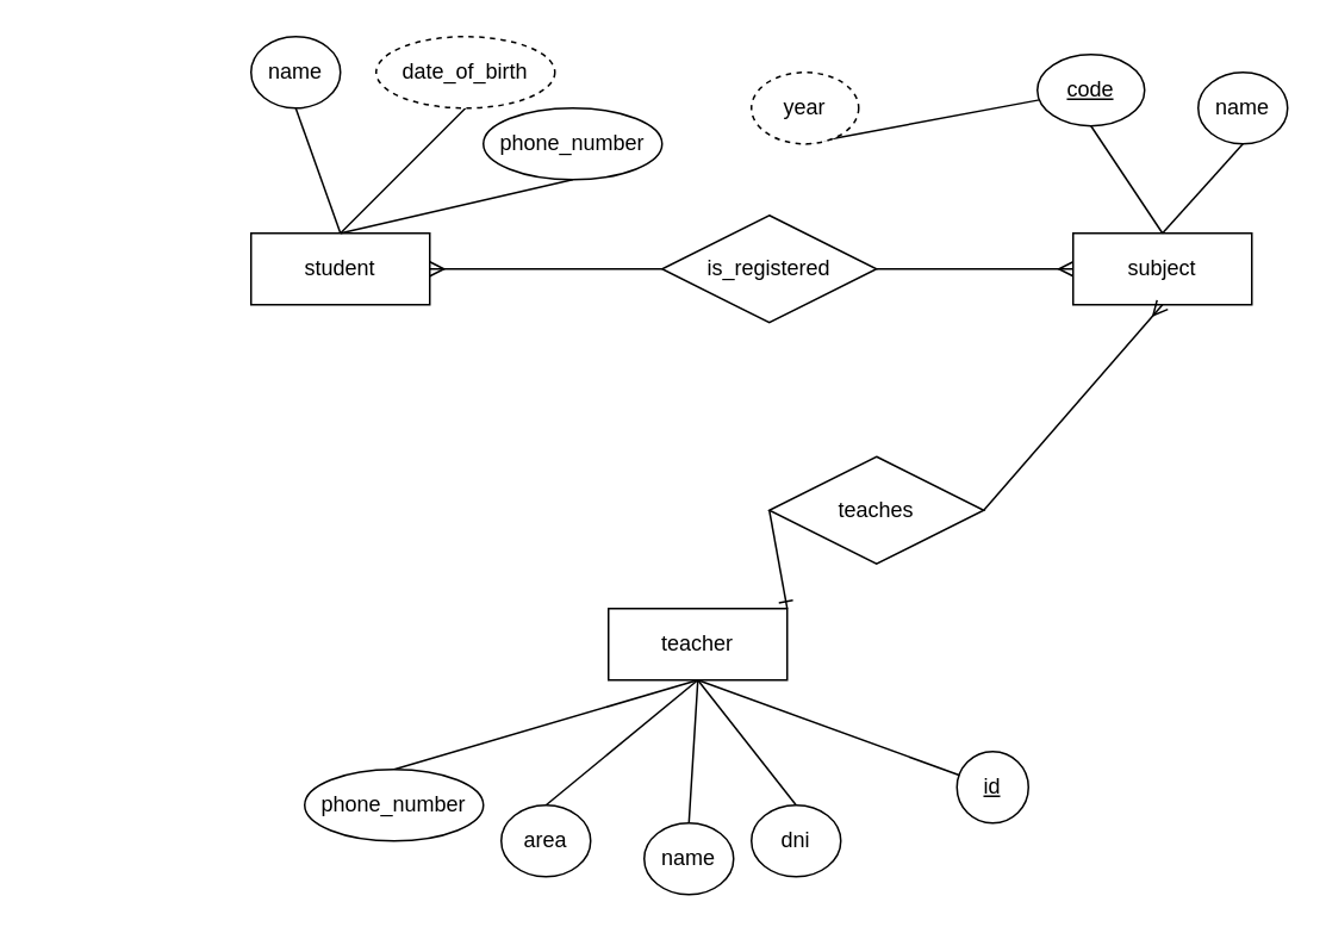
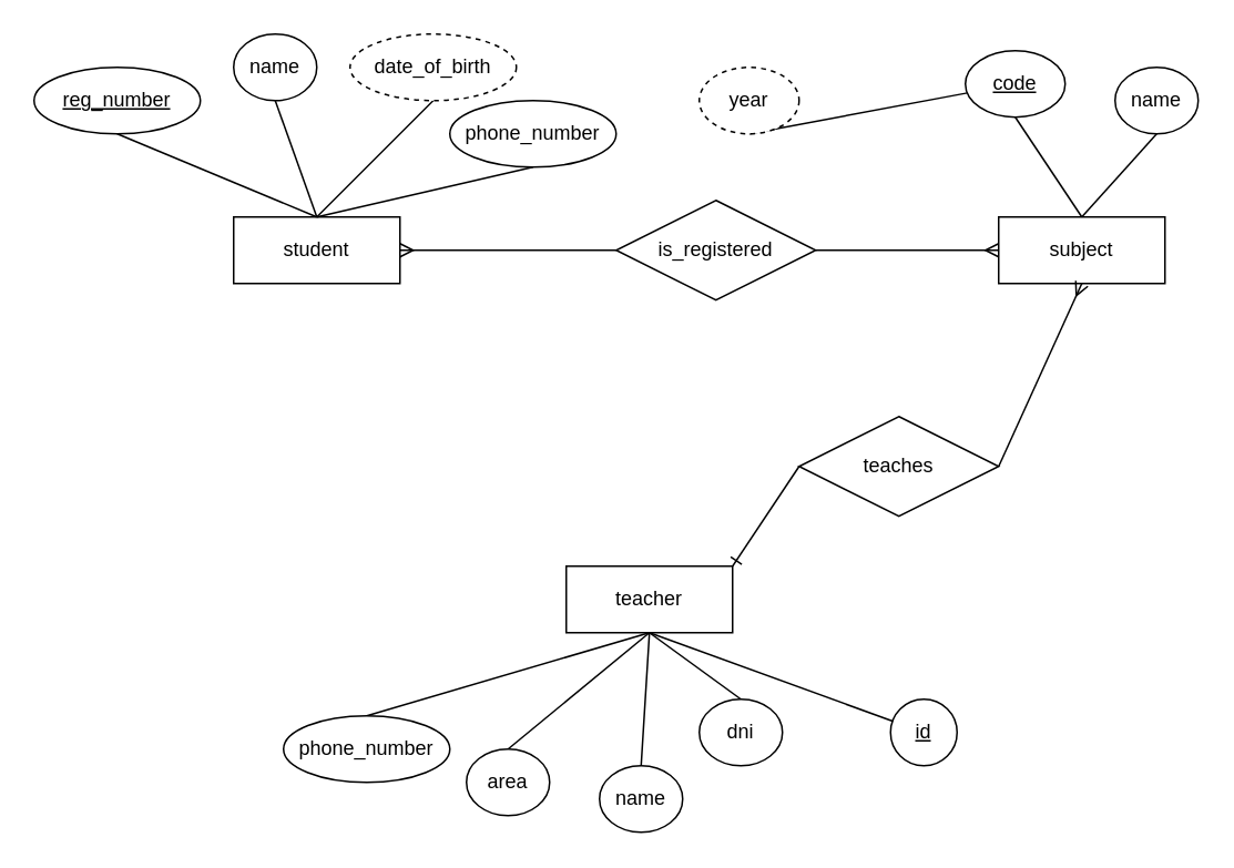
  <mxCell id="0" />
  <mxCell id="1" parent="0" />
  <mxCell id="2" value="student" style="whiteSpace=wrap;html=1;align=center;" vertex="1" parent="1"><mxGeometry x="140" y="130" width="100" height="40" as="geometry" /></mxCell>
+ <mxCell id="3" style="rounded=0;orthogonalLoop=1;jettySize=auto;html=1;exitX=0.5;exitY=1;exitDx=0;exitDy=0;entryX=0.5;entryY=0;entryDx=0;entryDy=0;endArrow=none;endFill=0;" edge="1" parent="1" source="4" target="2"><mxGeometry relative="1" as="geometry" /></mxCell>
+ <mxCell id="4" value="&lt;u&gt;reg_number&lt;/u&gt;" style="ellipse;whiteSpace=wrap;html=1;align=center;" vertex="1" parent="1"><mxGeometry x="20" y="40" width="100" height="40" as="geometry" /></mxCell>
  <mxCell id="5" style="edgeStyle=none;rounded=0;orthogonalLoop=1;jettySize=auto;html=1;exitX=0.5;exitY=1;exitDx=0;exitDy=0;endArrow=none;endFill=0;" edge="1" parent="1" source="6"><mxGeometry relative="1" as="geometry"><mxPoint x="190" y="130" as="targetPoint" /></mxGeometry></mxCell>
  <mxCell id="6" value="name" style="ellipse;whiteSpace=wrap;html=1;align=center;" vertex="1" parent="1"><mxGeometry x="140" y="20" width="50" height="40" as="geometry" /></mxCell>
  <mxCell id="7" style="edgeStyle=none;rounded=0;orthogonalLoop=1;jettySize=auto;html=1;exitX=0.5;exitY=1;exitDx=0;exitDy=0;endArrow=none;endFill=0;" edge="1" parent="1" source="8"><mxGeometry relative="1" as="geometry"><mxPoint x="190" y="130" as="targetPoint" /></mxGeometry></mxCell>
  <mxCell id="8" value="date_of_birth" style="ellipse;whiteSpace=wrap;html=1;align=center;dashed=1;" vertex="1" parent="1"><mxGeometry x="210" y="20" width="100" height="40" as="geometry" /></mxCell>
  <mxCell id="9" style="edgeStyle=none;rounded=0;orthogonalLoop=1;jettySize=auto;html=1;exitX=0.5;exitY=1;exitDx=0;exitDy=0;endArrow=none;endFill=0;" edge="1" parent="1" source="10"><mxGeometry relative="1" as="geometry"><mxPoint x="190" y="130" as="targetPoint" /></mxGeometry></mxCell>
  <mxCell id="10" value="phone_number" style="ellipse;whiteSpace=wrap;html=1;align=center;" vertex="1" parent="1"><mxGeometry x="270" y="60" width="100" height="40" as="geometry" /></mxCell>
  <mxCell id="11" value="subject" style="whiteSpace=wrap;html=1;align=center;" vertex="1" parent="1"><mxGeometry x="600" y="130" width="100" height="40" as="geometry" /></mxCell>
  <mxCell id="12" style="edgeStyle=none;rounded=0;orthogonalLoop=1;jettySize=auto;html=1;exitX=0.5;exitY=1;exitDx=0;exitDy=0;endArrow=none;endFill=0;" edge="1" parent="1" source="13"><mxGeometry relative="1" as="geometry"><mxPoint x="650" y="130" as="targetPoint" /></mxGeometry></mxCell>
  <mxCell id="13" value="&lt;u&gt;code&lt;/u&gt;" style="ellipse;whiteSpace=wrap;html=1;align=center;" vertex="1" parent="1"><mxGeometry x="580" y="30" width="60" height="40" as="geometry" /></mxCell>
  <mxCell id="14" style="edgeStyle=none;rounded=0;orthogonalLoop=1;jettySize=auto;html=1;exitX=0.5;exitY=1;exitDx=0;exitDy=0;endArrow=none;endFill=0;entryX=0.5;entryY=0;entryDx=0;entryDy=0;" edge="1" parent="1" source="15" target="11"><mxGeometry relative="1" as="geometry"><mxPoint x="730" y="120" as="targetPoint" /></mxGeometry></mxCell>
  <mxCell id="15" value="name" style="ellipse;whiteSpace=wrap;html=1;align=center;" vertex="1" parent="1"><mxGeometry x="670" y="40" width="50" height="40" as="geometry" /></mxCell>
  <mxCell id="16" value="teacher" style="whiteSpace=wrap;html=1;align=center;" vertex="1" parent="1"><mxGeometry x="340" y="340" width="100" height="40" as="geometry" /></mxCell>
  <mxCell id="17" style="edgeStyle=none;rounded=0;orthogonalLoop=1;jettySize=auto;html=1;endArrow=none;endFill=0;entryX=0.5;entryY=1;entryDx=0;entryDy=0;" edge="1" parent="1" source="18" target="16"><mxGeometry relative="1" as="geometry"><mxPoint x="460" y="450" as="targetPoint" /></mxGeometry></mxCell>
  <mxCell id="18" value="&lt;u&gt;id&lt;/u&gt;" style="ellipse;whiteSpace=wrap;html=1;align=center;" vertex="1" parent="1"><mxGeometry x="535" y="420" width="40" height="40" as="geometry" /></mxCell>
  <mxCell id="19" style="edgeStyle=none;rounded=0;orthogonalLoop=1;jettySize=auto;html=1;exitX=0.5;exitY=0;exitDx=0;exitDy=0;endArrow=none;endFill=0;" edge="1" parent="1" source="20"><mxGeometry relative="1" as="geometry"><mxPoint x="390" y="380" as="targetPoint" /></mxGeometry></mxCell>
- <mxCell id="20" value="dni" style="ellipse;whiteSpace=wrap;html=1;align=center;" vertex="1" parent="1"><mxGeometry x="420" y="450" width="50" height="40" as="geometry" /></mxCell>
+ <mxCell id="20" value="dni" style="ellipse;whiteSpace=wrap;html=1;align=center;" vertex="1" parent="1"><mxGeometry x="420" y="420" width="50" height="40" as="geometry" /></mxCell>
  <mxCell id="21" style="edgeStyle=none;rounded=0;orthogonalLoop=1;jettySize=auto;html=1;exitX=0.5;exitY=0;exitDx=0;exitDy=0;endArrow=none;endFill=0;entryX=0.5;entryY=1;entryDx=0;entryDy=0;" edge="1" parent="1" source="22" target="16"><mxGeometry relative="1" as="geometry"><mxPoint x="180" y="380" as="targetPoint" /></mxGeometry></mxCell>
  <mxCell id="22" value="name" style="ellipse;whiteSpace=wrap;html=1;align=center;" vertex="1" parent="1"><mxGeometry x="360" y="460" width="50" height="40" as="geometry" /></mxCell>
  <mxCell id="23" style="edgeStyle=none;rounded=0;orthogonalLoop=1;jettySize=auto;html=1;exitX=0.5;exitY=0;exitDx=0;exitDy=0;endArrow=none;endFill=0;" edge="1" parent="1" source="24"><mxGeometry relative="1" as="geometry"><mxPoint x="390" y="380" as="targetPoint" /></mxGeometry></mxCell>
  <mxCell id="24" value="area" style="ellipse;whiteSpace=wrap;html=1;align=center;" vertex="1" parent="1"><mxGeometry x="280" y="450" width="50" height="40" as="geometry" /></mxCell>
  <mxCell id="25" style="edgeStyle=none;rounded=0;orthogonalLoop=1;jettySize=auto;html=1;exitX=0.5;exitY=0;exitDx=0;exitDy=0;endArrow=none;endFill=0;entryX=0.5;entryY=1;entryDx=0;entryDy=0;" edge="1" parent="1" source="26" target="16"><mxGeometry relative="1" as="geometry"><mxPoint x="90" y="480" as="targetPoint" /></mxGeometry></mxCell>
  <mxCell id="26" value="phone_number" style="ellipse;whiteSpace=wrap;html=1;align=center;" vertex="1" parent="1"><mxGeometry x="170" y="430" width="100" height="40" as="geometry" /></mxCell>
  <mxCell id="27" value="is_registered" style="shape=rhombus;perimeter=rhombusPerimeter;whiteSpace=wrap;html=1;align=center;" vertex="1" parent="1"><mxGeometry x="370" y="120" width="120" height="60" as="geometry" /></mxCell>
  <mxCell id="28" value="" style="fontSize=12;html=1;endArrow=ERmany;startArrow=none;startFill=0;endFill=0;entryX=0;entryY=0.5;entryDx=0;entryDy=0;exitX=1;exitY=0.5;exitDx=0;exitDy=0;" edge="1" parent="1" source="27" target="11"><mxGeometry width="100" height="100" relative="1" as="geometry"><mxPoint x="110" y="330" as="sourcePoint" /><mxPoint x="210" y="230" as="targetPoint" /></mxGeometry></mxCell>
  <mxCell id="29" value="" style="fontSize=12;html=1;endArrow=ERmany;startArrow=none;startFill=0;endFill=0;entryX=1;entryY=0.5;entryDx=0;entryDy=0;exitX=0;exitY=0.5;exitDx=0;exitDy=0;" edge="1" parent="1" source="27" target="2"><mxGeometry width="100" height="100" relative="1" as="geometry"><mxPoint x="515" y="170" as="sourcePoint" /><mxPoint x="610" y="160" as="targetPoint" /></mxGeometry></mxCell>
  <mxCell id="30" style="edgeStyle=none;rounded=0;orthogonalLoop=1;jettySize=auto;html=1;exitX=0.5;exitY=1;exitDx=0;exitDy=0;startArrow=none;startFill=0;endArrow=none;endFill=0;" edge="1" parent="1" source="31" target="13"><mxGeometry relative="1" as="geometry" /></mxCell>
  <mxCell id="31" value="year" style="ellipse;whiteSpace=wrap;html=1;align=center;dashed=1;" vertex="1" parent="1"><mxGeometry x="420" y="40" width="60" height="40" as="geometry" /></mxCell>
  <mxCell id="32" style="edgeStyle=none;rounded=0;orthogonalLoop=1;jettySize=auto;html=1;exitX=0;exitY=0.5;exitDx=0;exitDy=0;entryX=1;entryY=0;entryDx=0;entryDy=0;startArrow=none;startFill=0;endArrow=ERone;endFill=0;" edge="1" parent="1" source="34" target="16"><mxGeometry relative="1" as="geometry" /></mxCell>
  <mxCell id="33" style="edgeStyle=none;rounded=0;orthogonalLoop=1;jettySize=auto;html=1;exitX=1;exitY=0.5;exitDx=0;exitDy=0;entryX=0.5;entryY=1;entryDx=0;entryDy=0;startArrow=none;startFill=0;endArrow=ERmany;endFill=0;" edge="1" parent="1" source="34" target="11"><mxGeometry relative="1" as="geometry" /></mxCell>
- <mxCell id="34" value="teaches" style="shape=rhombus;perimeter=rhombusPerimeter;whiteSpace=wrap;html=1;align=center;" vertex="1" parent="1"><mxGeometry x="430" y="255" width="120" height="60" as="geometry" /></mxCell>
+ <mxCell id="34" value="teaches" style="shape=rhombus;perimeter=rhombusPerimeter;whiteSpace=wrap;html=1;align=center;" vertex="1" parent="1"><mxGeometry x="480" y="250" width="120" height="60" as="geometry" /></mxCell>
